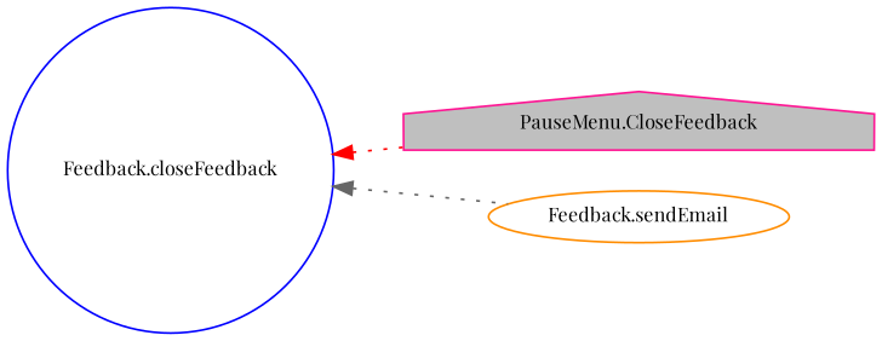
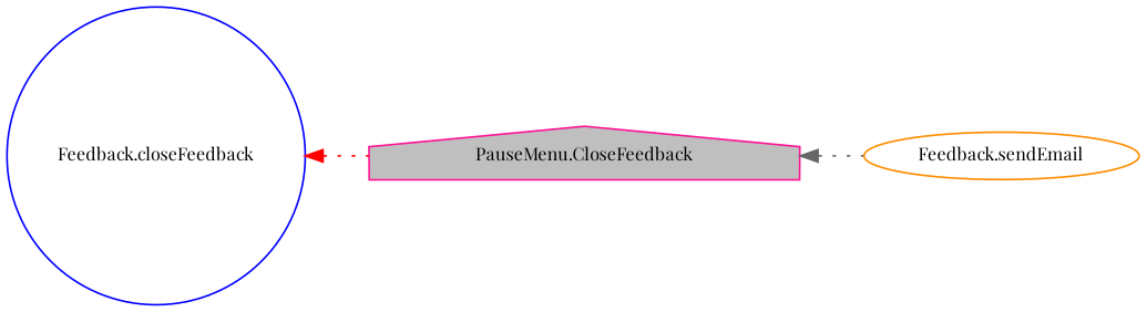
  digraph {
    fontname="Playfair Display"
    rankdir=LR
    node [fillcolor=white fontname="Playfair Display" fontsize=10 style=filled]
    edge [dir=back fontname="Playfair Display" fontsize=10 labelfontname=Helvetica labelfontsize=10 style=dotted]
    n1 [color=deeppink fillcolor=grey75 fontcolor=black height=0.2 label="PauseMenu.CloseFeedback" shape=house width=0.4]
    n2 [color=blue height=0.2 label="Feedback.closeFeedback" shape=circle width=0.4]
    n3 [color=darkorange height=0.2 label="Feedback.sendEmail" shape=ellipse width=0.4]
    n2 -> n1 [color=red]
-   n2 -> n3 [color=gray40]
+   n1 -> n3 [color=gray40]
  }
